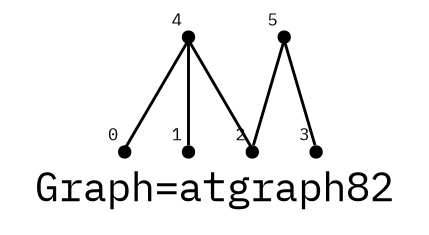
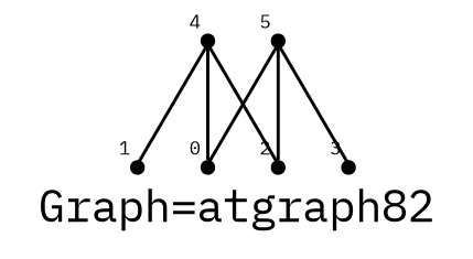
  graph {
    label="Graph=atgraph82"
    labelloc=bottom
    fontname="IBM Plex Mono"
    node [fontsize=6 shape=point fontname="IBM Plex Mono"]
    edge [fontname="IBM Plex Mono"]
    0 [xlabel=0]
    1 [xlabel=1]
    2 [xlabel=2]
    3 [xlabel=3]
    4 [xlabel=4]
    5 [xlabel=5]
    4 -- 0
    4 -- 1
    4 -- 2
+   5 -- 0
    5 -- 2
    5 -- 3
  }
